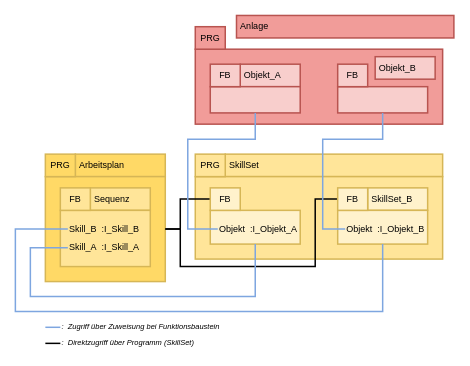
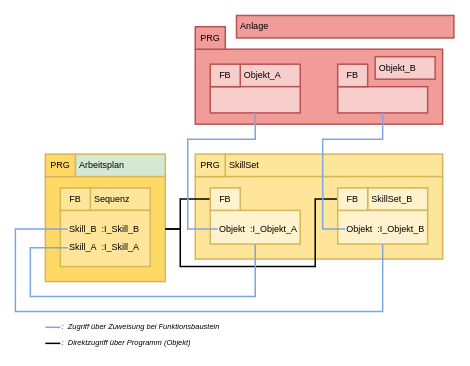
  <mxCell id="0" />
  <mxCell id="1" parent="0" />
- <mxCell id="2" value="&amp;nbsp;Arbeitsplan" style="rounded=0;whiteSpace=wrap;html=1;fillColor=#FFD966;strokeColor=#d6b656;align=left;strokeWidth=2;" vertex="1" parent="1"><mxGeometry x="100" y="205" width="120" height="30" as="geometry" /></mxCell>
+ <mxCell id="2" value="&amp;nbsp;Arbeitsplan" style="rounded=0;whiteSpace=wrap;html=1;fillColor=#d5e8d4;strokeColor=#d6b656;align=left;strokeWidth=2;" vertex="1" parent="1"><mxGeometry x="100" y="205" width="120" height="30" as="geometry" /></mxCell>
  <mxCell id="3" value="" style="rounded=0;whiteSpace=wrap;html=1;fillColor=#FFD966;strokeColor=#d6b656;strokeWidth=2;" vertex="1" parent="1"><mxGeometry x="60" y="235" width="160" height="140" as="geometry" /></mxCell>
  <mxCell id="4" value="PRG" style="rounded=0;whiteSpace=wrap;html=1;fillColor=#FFD966;strokeColor=#d6b656;strokeWidth=2;" vertex="1" parent="1"><mxGeometry x="60" y="205" width="40" height="30" as="geometry" /></mxCell>
  <mxCell id="5" value="&amp;nbsp;Sequenz" style="rounded=0;whiteSpace=wrap;html=1;fillColor=#FFE599;strokeColor=#d6b656;align=left;strokeWidth=2;" vertex="1" parent="1"><mxGeometry x="120" y="250" width="80" height="30" as="geometry" /></mxCell>
  <mxCell id="6" value="" style="rounded=0;whiteSpace=wrap;html=1;fillColor=#FFE599;strokeColor=#d6b656;strokeWidth=2;" vertex="1" parent="1"><mxGeometry x="80" y="280" width="120" height="75" as="geometry" /></mxCell>
  <mxCell id="7" value="FB" style="rounded=0;whiteSpace=wrap;html=1;fillColor=#FFE599;strokeColor=#d6b656;strokeWidth=2;" vertex="1" parent="1"><mxGeometry x="80" y="250" width="40" height="30" as="geometry" /></mxCell>
  <mxCell id="8" value="&amp;nbsp;SkillSet" style="rounded=0;whiteSpace=wrap;html=1;fillColor=#FFE599;strokeColor=#d6b656;align=left;strokeWidth=2;" vertex="1" parent="1"><mxGeometry x="300" y="205" width="290" height="30" as="geometry" /></mxCell>
  <mxCell id="9" value="" style="rounded=0;whiteSpace=wrap;html=1;fillColor=#FFE599;strokeColor=#d6b656;strokeWidth=2;" vertex="1" parent="1"><mxGeometry x="260" y="235" width="330" height="110" as="geometry" /></mxCell>
  <mxCell id="10" value="PRG" style="rounded=0;whiteSpace=wrap;html=1;fillColor=#FFE599;strokeColor=#d6b656;strokeWidth=2;" vertex="1" parent="1"><mxGeometry x="260" y="205" width="40" height="30" as="geometry" /></mxCell>
  <mxCell id="11" value="" style="rounded=0;whiteSpace=wrap;html=1;fillColor=#FFF2CC;strokeColor=#d6b656;strokeWidth=2;" vertex="1" parent="1"><mxGeometry x="280" y="280" width="120" height="45" as="geometry" /></mxCell>
  <mxCell id="12" style="edgeStyle=orthogonalEdgeStyle;rounded=0;orthogonalLoop=1;jettySize=auto;html=1;entryX=1;entryY=0.5;entryDx=0;entryDy=0;endArrow=none;endFill=0;strokeWidth=2;" edge="1" parent="1" source="13" target="3"><mxGeometry relative="1" as="geometry"><Array as="points"><mxPoint x="240" y="265" /><mxPoint x="240" y="305" /></Array></mxGeometry></mxCell>
  <mxCell id="13" value="FB" style="rounded=0;whiteSpace=wrap;html=1;fillColor=#FFF2CC;strokeColor=#d6b656;strokeWidth=2;" vertex="1" parent="1"><mxGeometry x="280" y="250" width="40" height="30" as="geometry" /></mxCell>
  <mxCell id="14" value="&amp;nbsp;SkillSet_B" style="rounded=0;whiteSpace=wrap;html=1;fillColor=#FFF2CC;strokeColor=#d6b656;align=left;strokeWidth=2;" vertex="1" parent="1"><mxGeometry x="490" y="250" width="80" height="30" as="geometry" /></mxCell>
  <mxCell id="15" value="" style="rounded=0;whiteSpace=wrap;html=1;fillColor=#FFF2CC;strokeColor=#d6b656;strokeWidth=2;" vertex="1" parent="1"><mxGeometry x="450" y="280" width="120" height="45" as="geometry" /></mxCell>
  <mxCell id="16" style="edgeStyle=orthogonalEdgeStyle;rounded=0;orthogonalLoop=1;jettySize=auto;html=1;entryX=1;entryY=0.5;entryDx=0;entryDy=0;endArrow=none;endFill=0;strokeWidth=2;" edge="1" parent="1" source="17" target="3"><mxGeometry relative="1" as="geometry"><Array as="points"><mxPoint x="420" y="265" /><mxPoint x="420" y="355" /><mxPoint x="240" y="355" /><mxPoint x="240" y="305" /></Array></mxGeometry></mxCell>
  <mxCell id="17" value="FB" style="rounded=0;whiteSpace=wrap;html=1;fillColor=#FFF2CC;strokeColor=#d6b656;strokeWidth=2;" vertex="1" parent="1"><mxGeometry x="450" y="250" width="40" height="30" as="geometry" /></mxCell>
  <mxCell id="18" value="&amp;nbsp;Anlage" style="rounded=0;whiteSpace=wrap;html=1;fillColor=#F19C99;strokeColor=#b85450;align=left;strokeWidth=2;" vertex="1" parent="1"><mxGeometry x="315" y="20" width="290" height="30" as="geometry" /></mxCell>
  <mxCell id="19" value="" style="rounded=0;whiteSpace=wrap;html=1;fillColor=#F19C99;strokeColor=#b85450;strokeWidth=2;" vertex="1" parent="1"><mxGeometry x="260" y="65" width="330" height="100" as="geometry" /></mxCell>
  <mxCell id="20" value="PRG" style="rounded=0;whiteSpace=wrap;html=1;fillColor=#F19C99;strokeColor=#b85450;strokeWidth=2;" vertex="1" parent="1"><mxGeometry x="260" y="35" width="40" height="30" as="geometry" /></mxCell>
  <mxCell id="21" value="&amp;nbsp;Objekt_A" style="rounded=0;whiteSpace=wrap;html=1;fillColor=#F8CECC;strokeColor=#b85450;align=left;strokeWidth=2;" vertex="1" parent="1"><mxGeometry x="320" y="85" width="80" height="30" as="geometry" /></mxCell>
  <mxCell id="22" value="" style="rounded=0;whiteSpace=wrap;html=1;fillColor=#F8CECC;strokeColor=#b85450;strokeWidth=2;" vertex="1" parent="1"><mxGeometry x="280" y="115" width="120" height="35" as="geometry" /></mxCell>
  <mxCell id="23" value="FB" style="rounded=0;whiteSpace=wrap;html=1;fillColor=#F8CECC;strokeColor=#b85450;strokeWidth=2;" vertex="1" parent="1"><mxGeometry x="280" y="85" width="40" height="30" as="geometry" /></mxCell>
  <mxCell id="24" value="&amp;nbsp;Objekt_B" style="rounded=0;whiteSpace=wrap;html=1;fillColor=#F8CECC;strokeColor=#b85450;align=left;strokeWidth=2;" vertex="1" parent="1"><mxGeometry x="500" y="75" width="80" height="30" as="geometry" /></mxCell>
  <mxCell id="25" value="" style="rounded=0;whiteSpace=wrap;html=1;fillColor=#F8CECC;strokeColor=#b85450;strokeWidth=2;" vertex="1" parent="1"><mxGeometry x="450" y="115" width="120" height="35" as="geometry" /></mxCell>
  <mxCell id="26" value="FB" style="rounded=0;whiteSpace=wrap;html=1;fillColor=#F8CECC;strokeColor=#b85450;strokeWidth=2;" vertex="1" parent="1"><mxGeometry x="450" y="85" width="40" height="30" as="geometry" /></mxCell>
  <mxCell id="27" style="edgeStyle=orthogonalEdgeStyle;rounded=0;orthogonalLoop=1;jettySize=auto;html=1;entryX=0.5;entryY=1;entryDx=0;entryDy=0;endArrow=none;endFill=0;strokeWidth=2;strokeColor=#7EA6E0;" edge="1" parent="1" source="28" target="15"><mxGeometry relative="1" as="geometry"><Array as="points"><mxPoint x="20" y="305" /><mxPoint x="20" y="415" /><mxPoint x="510" y="415" /></Array></mxGeometry></mxCell>
  <mxCell id="28" value="Skill_B&amp;nbsp; :I_Skill_B" style="text;html=1;align=left;verticalAlign=middle;whiteSpace=wrap;rounded=0;" vertex="1" parent="1"><mxGeometry x="90" y="290" width="110" height="30" as="geometry" /></mxCell>
  <mxCell id="29" style="edgeStyle=orthogonalEdgeStyle;rounded=0;orthogonalLoop=1;jettySize=auto;html=1;entryX=0.5;entryY=1;entryDx=0;entryDy=0;strokeWidth=2;endArrow=none;endFill=0;strokeColor=#7EA6E0;" edge="1" parent="1" source="30" target="22"><mxGeometry relative="1" as="geometry"><Array as="points"><mxPoint x="250" y="305" /><mxPoint x="250" y="185" /><mxPoint x="340" y="185" /></Array></mxGeometry></mxCell>
  <mxCell id="30" value="Objekt&amp;nbsp; :I_Objekt_A" style="text;html=1;align=left;verticalAlign=middle;whiteSpace=wrap;rounded=0;" vertex="1" parent="1"><mxGeometry x="290" y="290" width="120" height="30" as="geometry" /></mxCell>
  <mxCell id="31" style="edgeStyle=orthogonalEdgeStyle;rounded=0;orthogonalLoop=1;jettySize=auto;html=1;entryX=0.5;entryY=1;entryDx=0;entryDy=0;strokeWidth=2;endArrow=none;endFill=0;strokeColor=#7EA6E0;" edge="1" parent="1" source="32" target="25"><mxGeometry relative="1" as="geometry"><Array as="points"><mxPoint x="430" y="305" /><mxPoint x="430" y="185" /><mxPoint x="510" y="185" /></Array></mxGeometry></mxCell>
  <mxCell id="32" value="Objekt&amp;nbsp; :I_Objekt_B" style="text;html=1;align=left;verticalAlign=middle;whiteSpace=wrap;rounded=0;" vertex="1" parent="1"><mxGeometry x="460" y="290" width="110" height="30" as="geometry" /></mxCell>
  <mxCell id="33" style="edgeStyle=orthogonalEdgeStyle;rounded=0;orthogonalLoop=1;jettySize=auto;html=1;entryX=0.5;entryY=1;entryDx=0;entryDy=0;endArrow=none;endFill=0;strokeWidth=2;strokeColor=#7EA6E0;" edge="1" parent="1" source="34" target="11"><mxGeometry relative="1" as="geometry"><Array as="points"><mxPoint x="40" y="330" /><mxPoint x="40" y="395" /><mxPoint x="340" y="395" /></Array></mxGeometry></mxCell>
  <mxCell id="34" value="Skill_A&amp;nbsp; :I_Skill_A" style="text;html=1;align=left;verticalAlign=middle;whiteSpace=wrap;rounded=0;" vertex="1" parent="1"><mxGeometry x="90" y="315" width="110" height="30" as="geometry" /></mxCell>
  <mxCell id="35" value="" style="group" vertex="1" connectable="0" parent="1"><mxGeometry x="60" y="425" width="270" height="41" as="geometry" /></mxCell>
  <mxCell id="36" value="" style="endArrow=none;html=1;rounded=0;strokeWidth=2;strokeColor=#7EA6E0;" edge="1" parent="35"><mxGeometry width="50" height="50" relative="1" as="geometry"><mxPoint y="11" as="sourcePoint" /><mxPoint x="20" y="11" as="targetPoint" /></mxGeometry></mxCell>
  <mxCell id="37" value="" style="endArrow=none;html=1;rounded=0;strokeWidth=2;strokeColor=#000000;" edge="1" parent="35"><mxGeometry width="50" height="50" relative="1" as="geometry"><mxPoint y="32.43" as="sourcePoint" /><mxPoint x="20" y="32.43" as="targetPoint" /></mxGeometry></mxCell>
  <mxCell id="38" value="&lt;font style=&quot;font-size: 10px;&quot;&gt;&lt;i&gt;:&amp;nbsp; Zugriff über Zuweisung bei Funktionsbaustein&lt;/i&gt;&lt;/font&gt;" style="text;html=1;align=left;verticalAlign=middle;whiteSpace=wrap;rounded=0;" vertex="1" parent="35"><mxGeometry x="20" width="250" height="20" as="geometry" /></mxCell>
- <mxCell id="39" value="&lt;font style=&quot;font-size: 10px;&quot;&gt;&lt;i&gt;:&amp;nbsp; Direktzugriff über Programm (SkillSet)&lt;/i&gt;&lt;/font&gt;" style="text;html=1;align=left;verticalAlign=middle;whiteSpace=wrap;rounded=0;" vertex="1" parent="35"><mxGeometry x="20" y="21" width="250" height="20" as="geometry" /></mxCell>
+ <mxCell id="39" value="&lt;font style=&quot;font-size: 10px;&quot;&gt;&lt;i&gt;:&amp;nbsp; Direktzugriff über Programm (Objekt)&lt;/i&gt;&lt;/font&gt;" style="text;html=1;align=left;verticalAlign=middle;whiteSpace=wrap;rounded=0;" vertex="1" parent="35"><mxGeometry x="20" y="21" width="250" height="20" as="geometry" /></mxCell>
